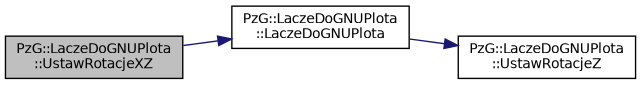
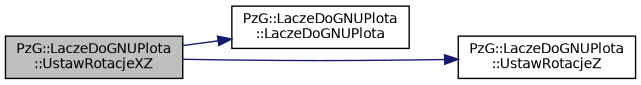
  digraph {
    rankdir=LR
    node [color=black fillcolor=white fontname=Helvetica fontsize=10 shape=record style=filled]
    edge [color=midnightblue fontname=Helvetica fontsize=10 labelfontname=Helvetica labelfontsize=10 style=solid]
    n1 [fillcolor=grey75 fontcolor=black height=0.2 label="PzG::LaczeDoGNUPlota\l::UstawRotacjeXZ" width=0.4]
    n2 [height=0.2 label="PzG::LaczeDoGNUPlota\l::LaczeDoGNUPlota" width=0.4]
    n3 [height=0.2 label="PzG::LaczeDoGNUPlota\l::UstawRotacjeZ" width=0.4]
    n1 -> n2
-   n2 -> n3
+   n1 -> n3
  }
